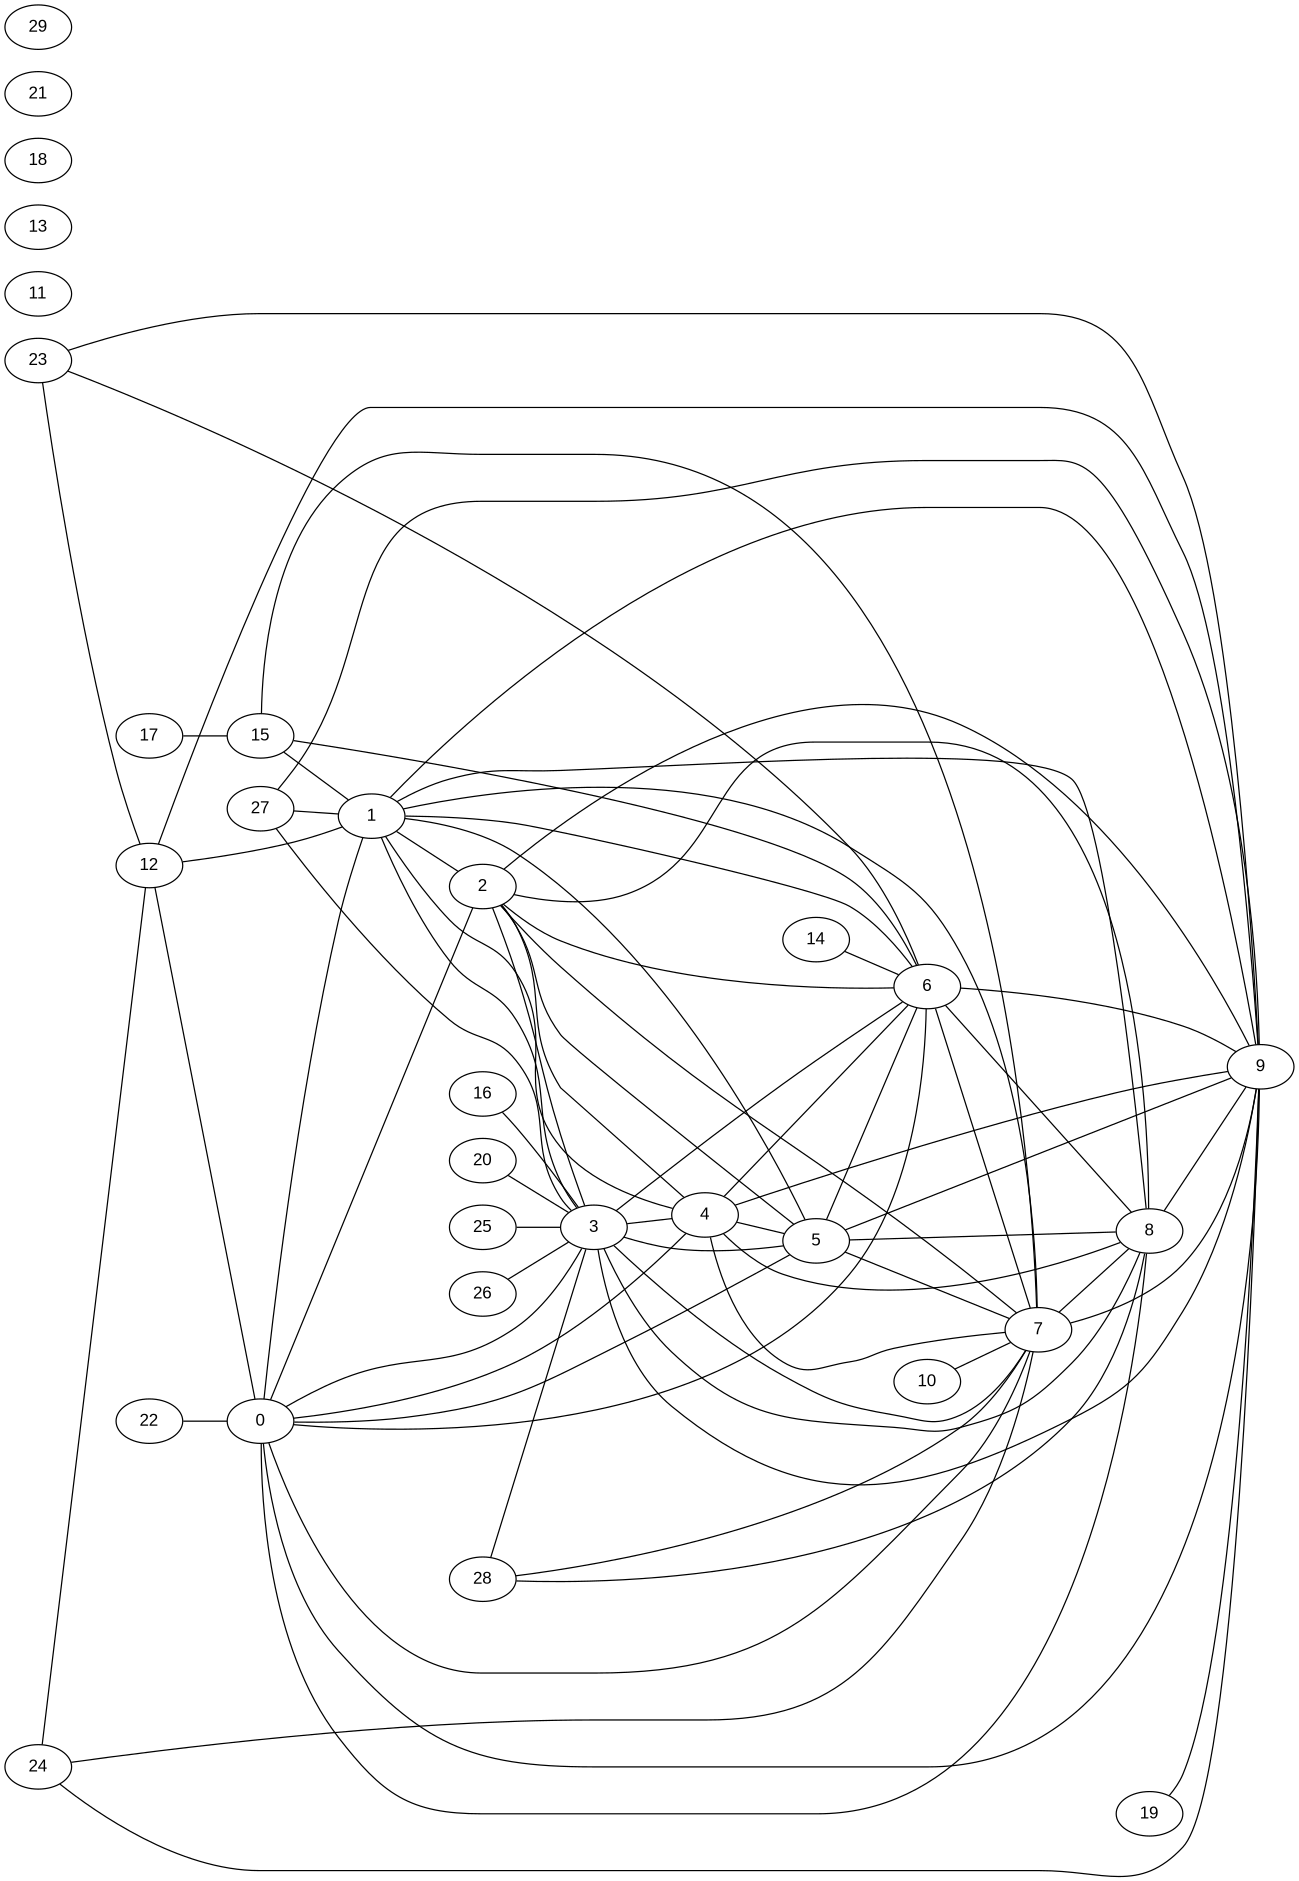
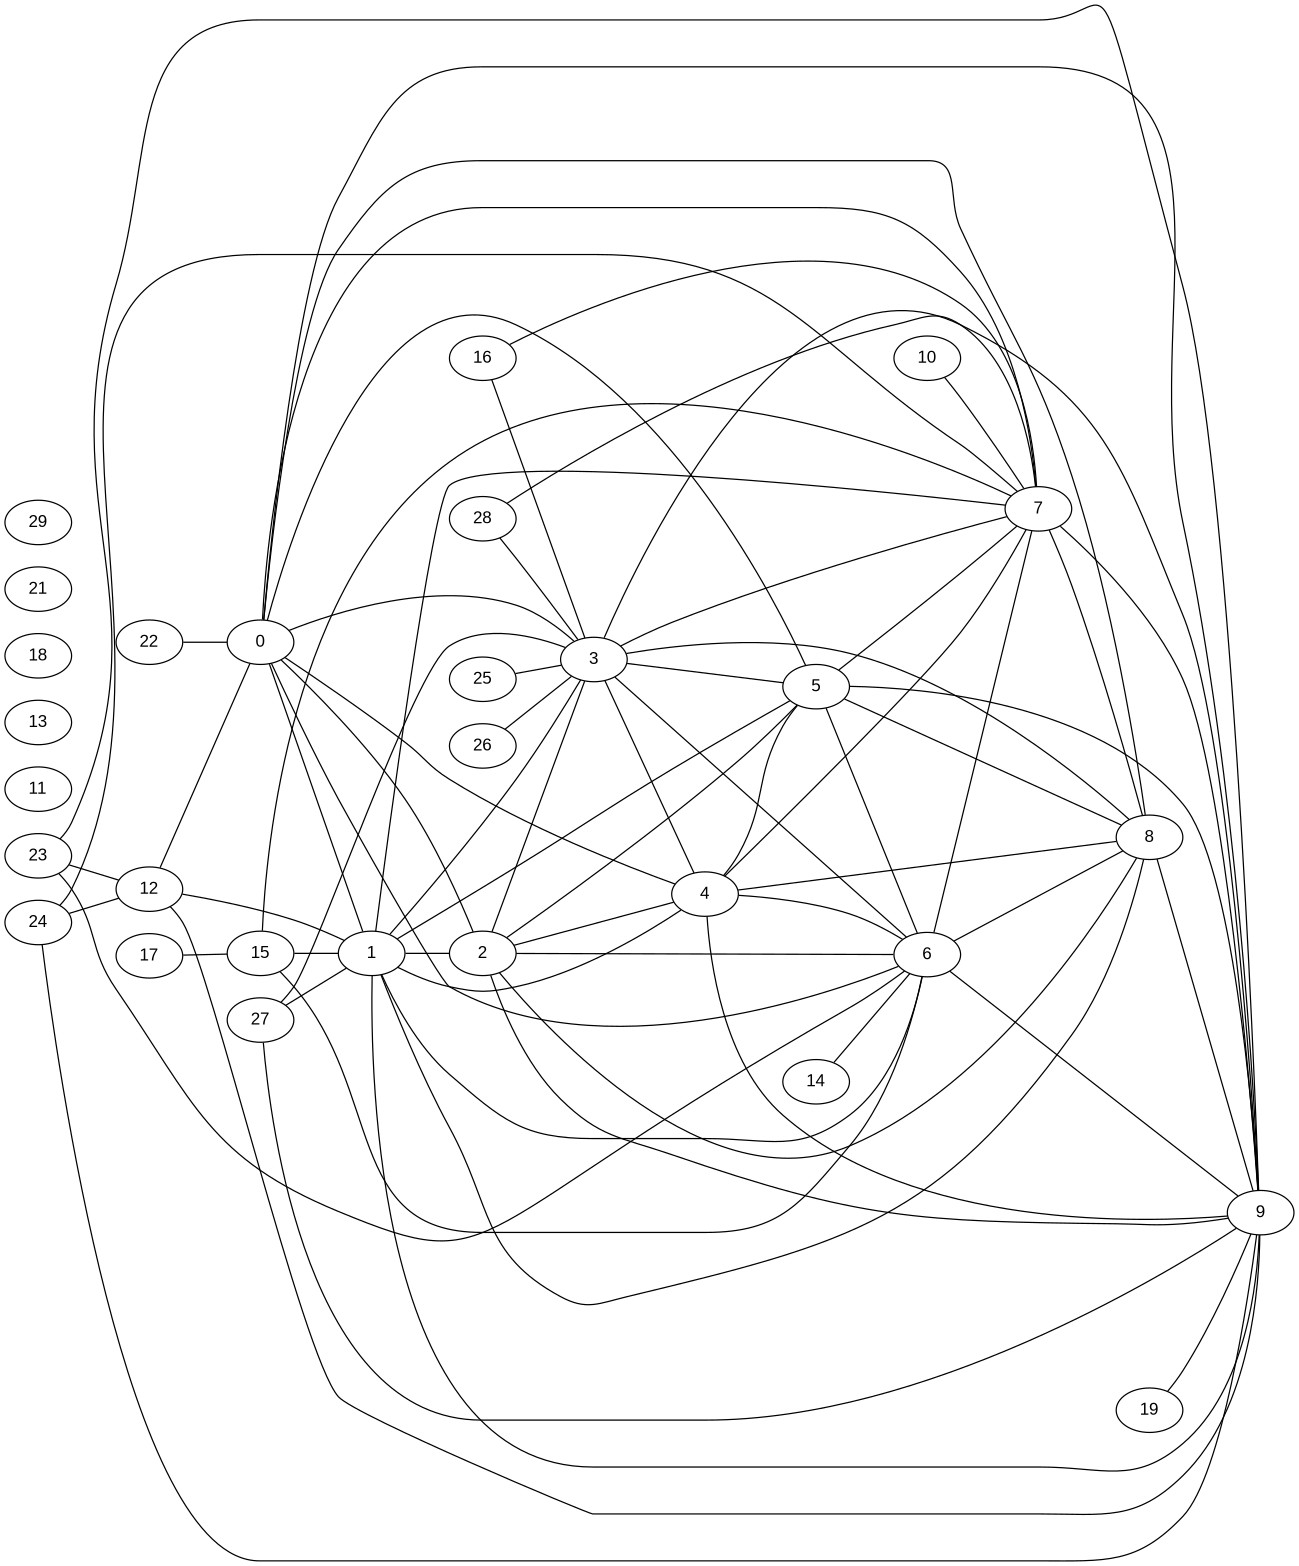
  graph {
    fontname="Liberation Sans"
    rankdir=LR
    node [fontname="Liberation Sans"]
    edge [fontname="Liberation Sans"]
    n1 [label=0]
    n2 [label=1]
    n3 [label=2]
    n4 [label=3]
    n5 [label=4]
    n6 [label=5]
    n7 [label=6]
    n8 [label=7]
    n9 [label=8]
    n10 [label=9]
    n11 [label=10]
    n12 [label=11]
    n13 [label=12]
    n14 [label=13]
    n15 [label=14]
    n16 [label=15]
    n17 [label=16]
    n18 [label=17]
    n19 [label=18]
    n20 [label=19]
-   n21 [label=20]
    n22 [label=21]
    n23 [label=22]
    n24 [label=23]
    n25 [label=24]
    n26 [label=25]
    n27 [label=26]
    n28 [label=27]
    n29 [label=28]
    n30 [label=29]
    n1 -- n2
    n1 -- n3
    n1 -- n4
    n1 -- n5
    n1 -- n6
    n1 -- n7
    n1 -- n8
    n1 -- n9
    n1 -- n10
    n2 -- n3
    n2 -- n4
    n2 -- n5
    n2 -- n6
    n2 -- n7
    n2 -- n8
    n2 -- n9
    n2 -- n10
    n3 -- n4
    n3 -- n5
    n3 -- n6
    n3 -- n7
-   n3 -- n8
+   n17 -- n8
    n3 -- n9
    n3 -- n10
    n4 -- n5
    n4 -- n6
    n4 -- n7
    n4 -- n8
    n4 -- n9
    n4 -- n10
    n5 -- n6
    n5 -- n7
    n5 -- n8
    n5 -- n9
    n5 -- n10
    n6 -- n7
    n6 -- n8
    n6 -- n9
    n6 -- n10
    n7 -- n8
    n7 -- n9
    n7 -- n10
    n8 -- n9
    n8 -- n10
    n9 -- n10
    n11 -- n8
    n13 -- n1
    n13 -- n2
    n13 -- n10
    n15 -- n7
    n16 -- n2
    n16 -- n7
    n16 -- n8
    n17 -- n4
    n18 -- n16
    n20 -- n10
-   n21 -- n4
    n23 -- n1
    n24 -- n7
    n24 -- n10
    n24 -- n13
    n25 -- n8
    n25 -- n10
    n25 -- n13
    n26 -- n4
    n27 -- n4
    n28 -- n2
    n28 -- n4
    n28 -- n10
    n29 -- n4
    n29 -- n8
-   n29 -- n9
  }
